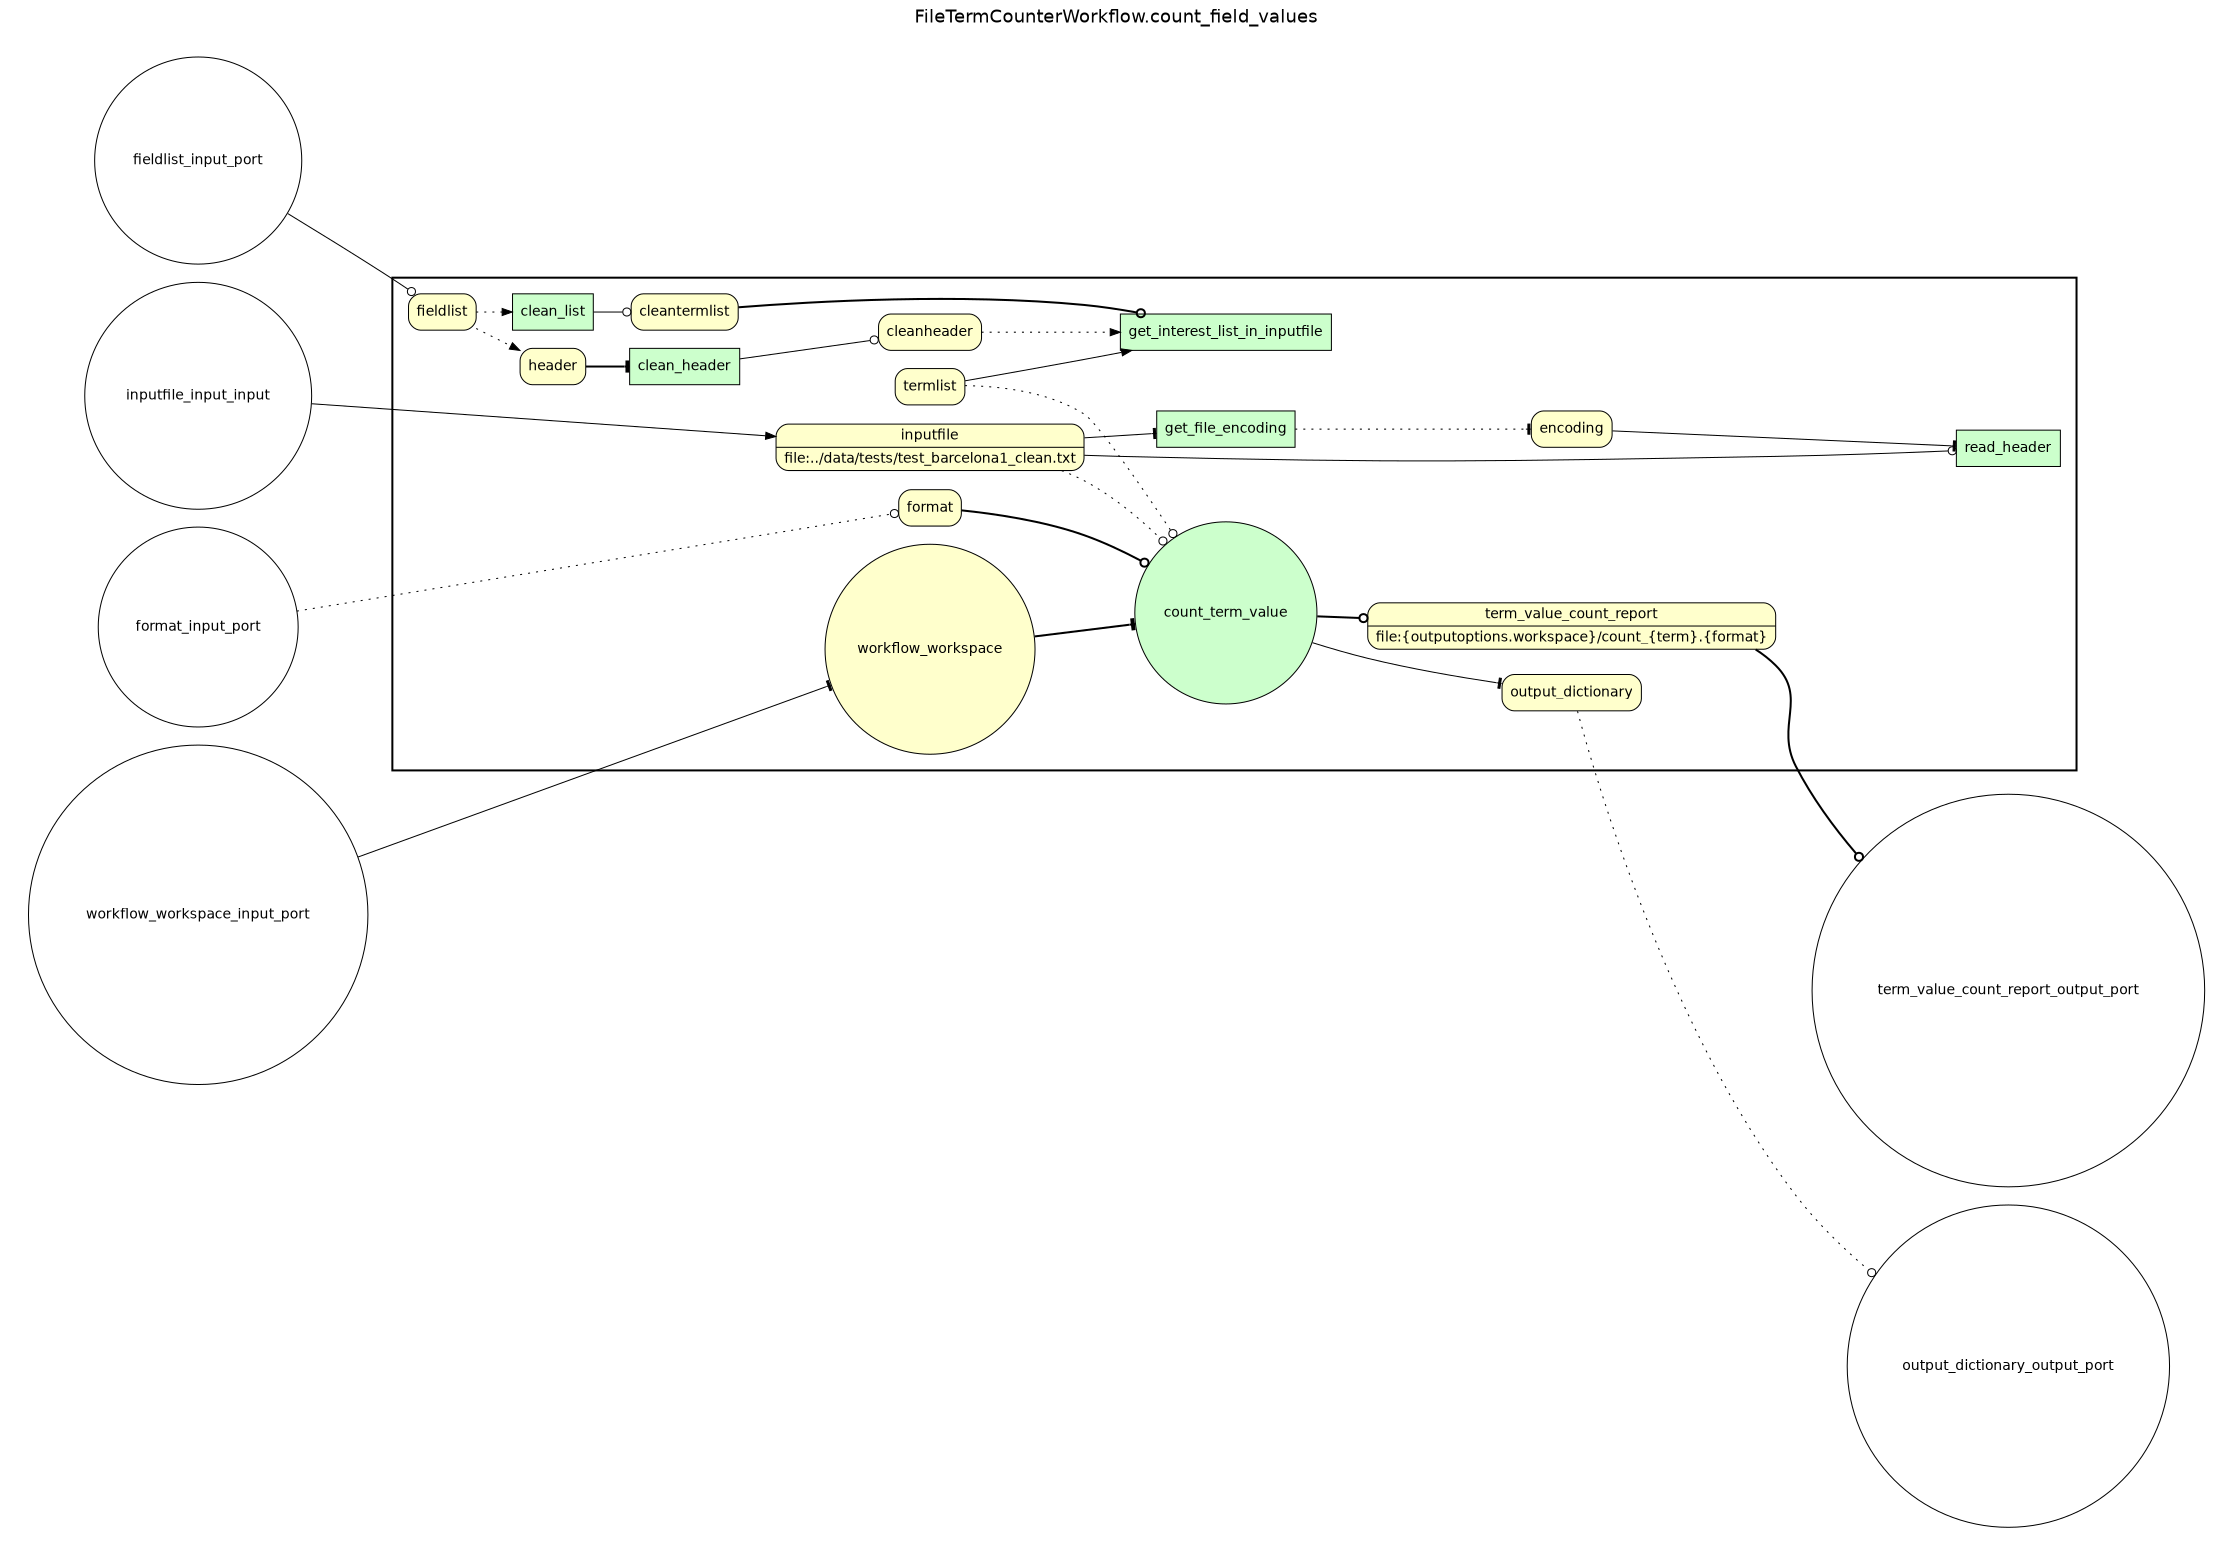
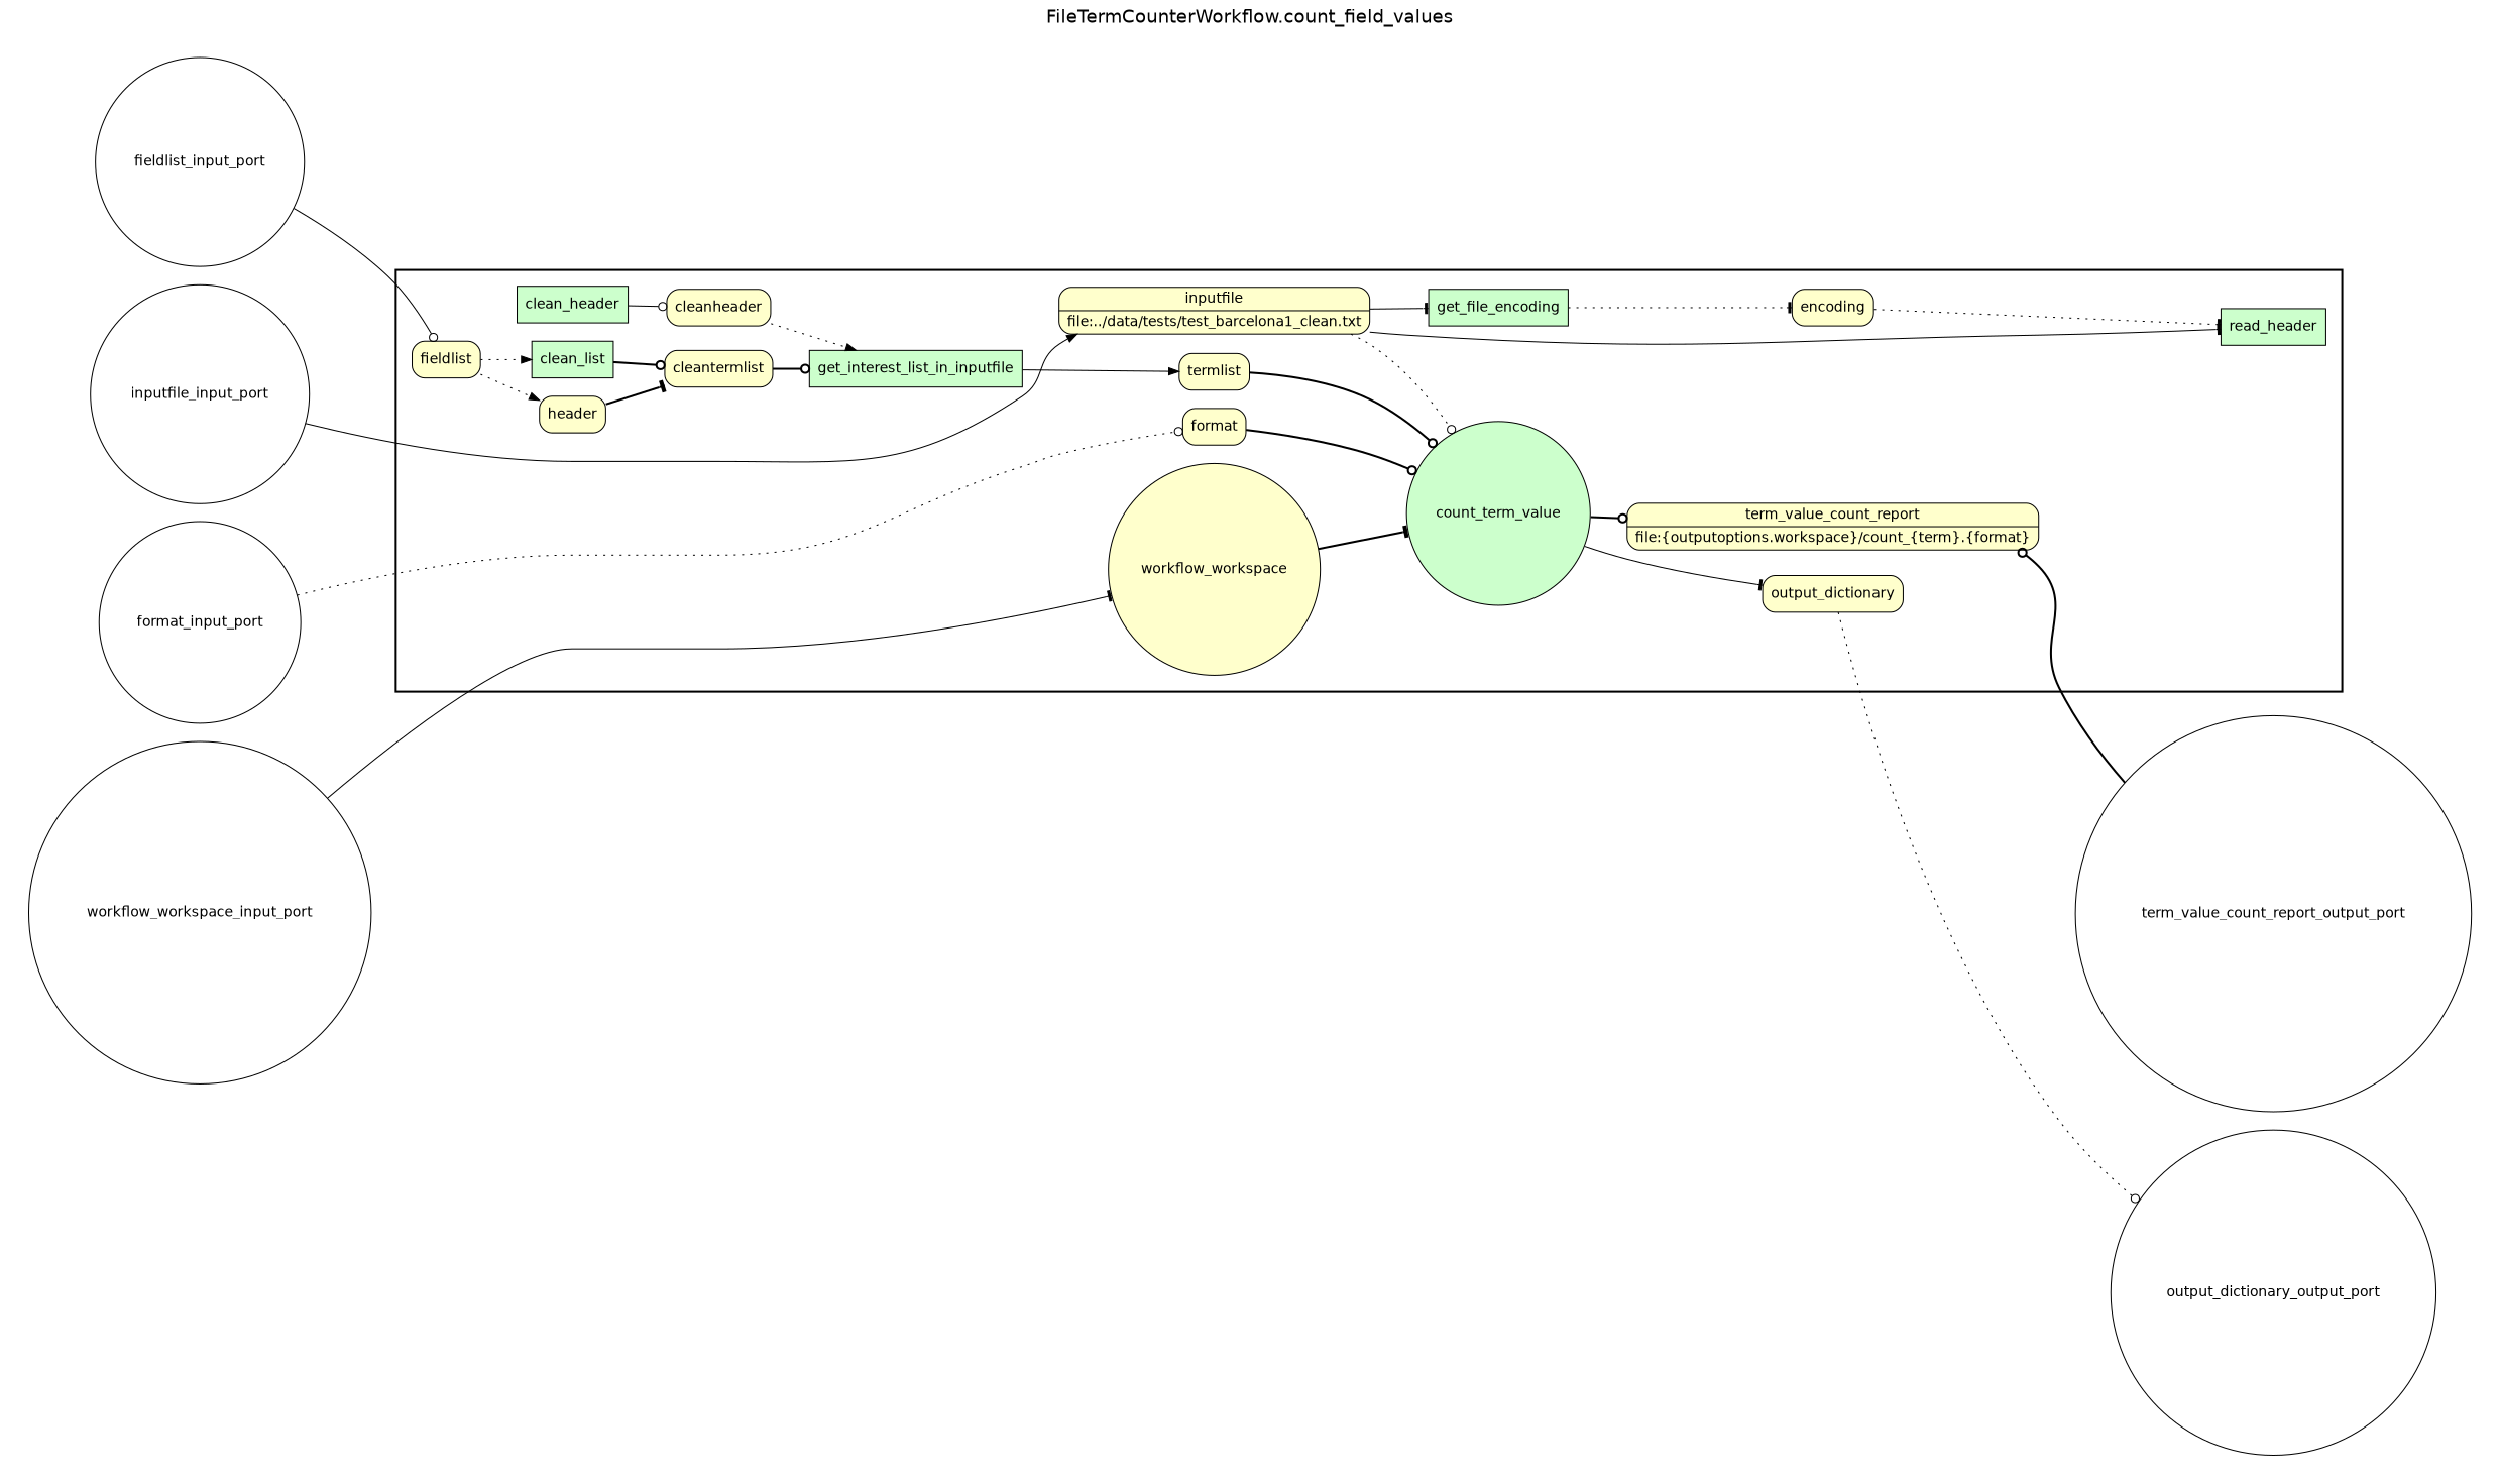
  digraph {
    fontname="DejaVu Sans"
    fontsize=18
    label="FileTermCounterWorkflow.count_field_values"
    labelloc=t
    rankdir=LR
    node [fillcolor="#FFFFCC" fontname="DejaVu Sans" peripheries=1 shape=box style="rounded,filled"]
    edge [arrowhead=odot fontname="DejaVu Sans" style=solid]
    get_file_encoding [fillcolor="#CCFFCC" style=filled]
    encoding
    read_header [fillcolor="#CCFFCC" style=filled]
    header
    clean_header [fillcolor="#CCFFCC" style=filled]
    cleanheader
    clean_list [fillcolor="#CCFFCC" style=filled]
    cleantermlist
    get_interest_list_in_inputfile [fillcolor="#CCFFCC" style=filled]
    termlist
    count_term_value [fillcolor="#CCFFCC" shape=circle style=filled]
    n12 [label="{{<f0> term_value_count_report |<f1> file\:\{outputoptions.workspace\}/count_\{term\}.\{format\}}}" rankdir=LR shape=record]
    output_dictionary
    n14 [label="{{<f0> inputfile |<f1> file\:../data/tests/test_barcelona1_clean.txt}}" rankdir=LR shape=record]
    fieldlist
    format
    workflow_workspace [shape=circle]
-   inputfile_input_port [fillcolor="#FFFFFF" shape=circle width=0.2 label=inputfile_input_input]
+   inputfile_input_port [fillcolor="#FFFFFF" shape=circle width=0.2]
    format_input_port [fillcolor="#FFFFFF" shape=circle width=0.2]
    fieldlist_input_port [fillcolor="#FFFFFF" shape=circle width=0.2]
    workflow_workspace_input_port [fillcolor="#FFFFFF" shape=circle width=0.2]
    term_value_count_report_output_port [fillcolor="#FFFFFF" shape=circle width=0.2]
    output_dictionary_output_port [fillcolor="#FFFFFF" shape=circle width=0.2]
    subgraph cluster_1 {
      color=black
      label=""
      penwidth=2
      subgraph cluster_2 {
        color=black
        label=""
        penwidth=0
        get_file_encoding
        encoding
        read_header
        header
        clean_header
        cleanheader
        clean_list
        cleantermlist
        get_interest_list_in_inputfile
        termlist
        count_term_value
        n12
        output_dictionary
        n14
        fieldlist
        format
        workflow_workspace
      }
    }
    subgraph cluster_3 {
      label=""
      penwidth=0
      subgraph cluster_4 {
        label=""
        penwidth=0
        term_value_count_report_output_port
        output_dictionary_output_port
      }
    }
    subgraph cluster_5 {
      label=""
      penwidth=0
      subgraph cluster_6 {
        label=""
        penwidth=0
        inputfile_input_port
        format_input_port
        fieldlist_input_port
        workflow_workspace_input_port
      }
    }
    get_file_encoding -> encoding [arrowhead=tee style=dotted]
-   encoding -> read_header [arrowhead=tee]
-   header -> clean_header [arrowhead=tee style=bold]
+   encoding -> read_header [arrowhead=tee style=dotted]
+   header -> cleantermlist [arrowhead=tee style=bold]
    clean_header -> cleanheader
    cleanheader -> get_interest_list_in_inputfile [arrowhead=normal style=dotted]
-   clean_list -> cleantermlist
+   clean_list -> cleantermlist [style=bold]
    cleantermlist -> get_interest_list_in_inputfile [style=bold]
-   termlist -> get_interest_list_in_inputfile [arrowhead=normal]
-   termlist -> count_term_value [style=dotted]
+   get_interest_list_in_inputfile -> termlist [arrowhead=normal]
+   termlist -> count_term_value [style=bold]
    count_term_value -> n12 [style=bold]
    count_term_value -> output_dictionary [arrowhead=tee]
-   n12 -> term_value_count_report_output_port [style=bold]
+   term_value_count_report_output_port -> n12 [style=bold]
    output_dictionary -> output_dictionary_output_port [style=dotted]
    n14 -> get_file_encoding [arrowhead=tee]
-   n14 -> read_header
+   n14 -> read_header [arrowhead=tee]
    n14 -> count_term_value [style=dotted]
    fieldlist -> header [arrowhead=normal style=dotted]
    fieldlist -> clean_list [arrowhead=normal style=dotted]
    format -> count_term_value [style=bold]
    workflow_workspace -> count_term_value [arrowhead=tee style=bold]
    inputfile_input_port -> n14 [arrowhead=normal]
    format_input_port -> format [style=dotted]
    fieldlist_input_port -> fieldlist
    workflow_workspace_input_port -> workflow_workspace [arrowhead=tee]
  }
